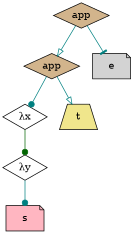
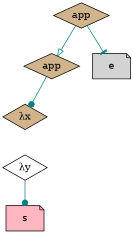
  digraph {
    node [fillcolor=tan shape=diamond style=filled]
    edge [arrowhead=dot color=teal]
    n1 [label=app]
    n2 [label=app]
    n3 [fillcolor=lightgrey label=e shape=note]
-   n4 [fillcolor=white label="λx"]
-   n5 [fillcolor=khaki label=t shape=trapezium]
+   n4 [label="λx"]
    n6 [fillcolor=white label="λy"]
    n7 [fillcolor=lightpink label=s shape=note]
    n1 -> n2 [arrowhead=onormal]
    n1 -> n3 [arrowhead=tee]
    n2 -> n4
-   n2 -> n5 [arrowhead=onormal]
-   n4 -> n6 [color=darkgreen]
    n6 -> n7
  }
